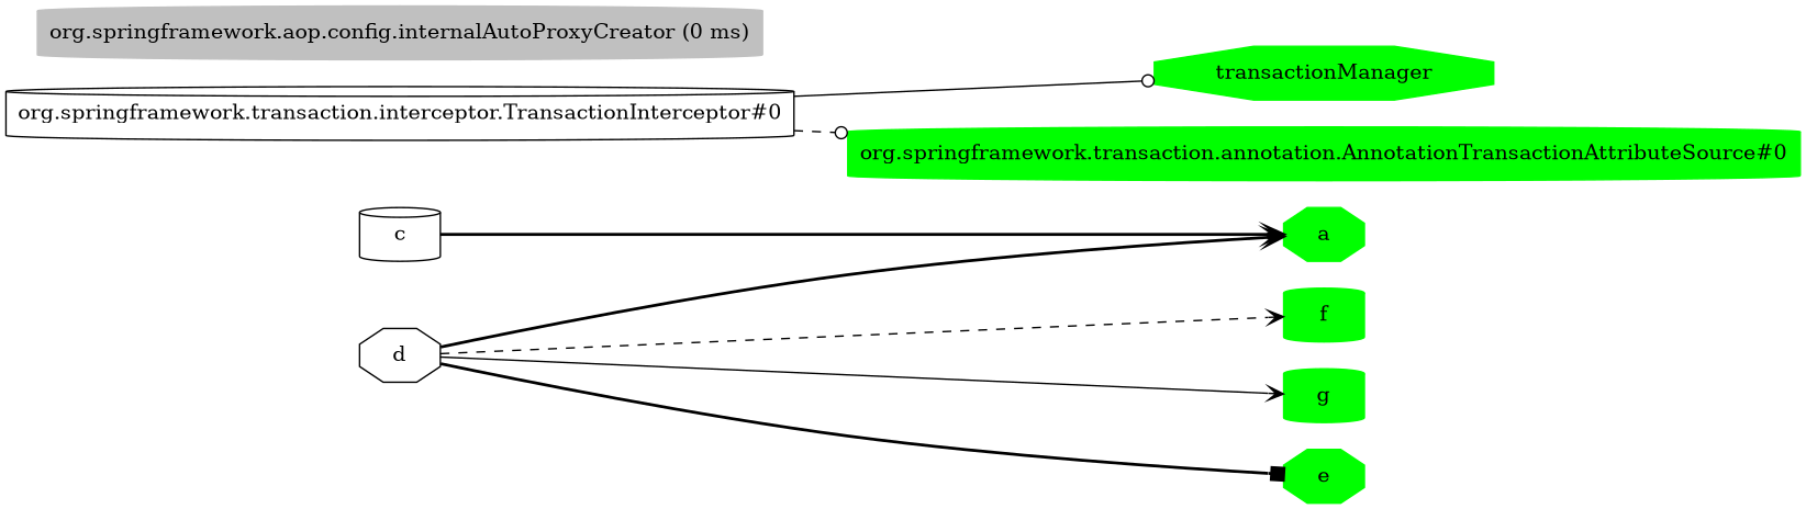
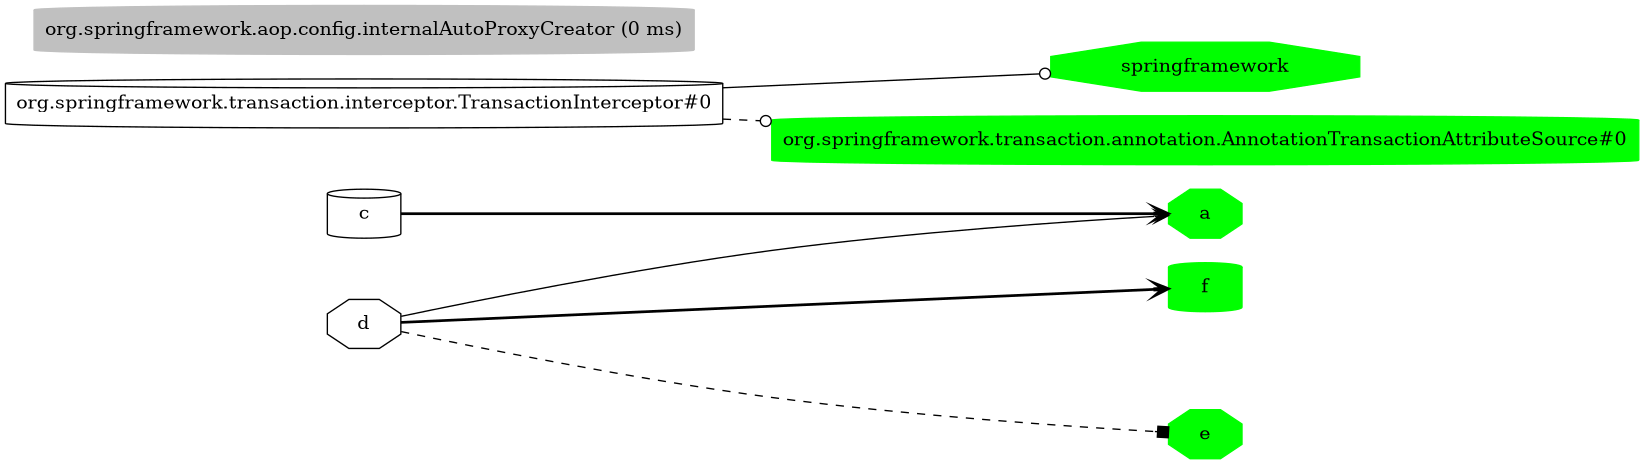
  digraph {
    rankdir=LR
    node [shape=cylinder color=green style=filled]
    edge [arrowhead=vee style=bold]
    n1 [label=d shape=octagon color="" style=""]
    n2 [label=a shape=octagon]
    n3 [label=f]
-   n4 [label=g]
    n5 [label=e shape=octagon]
    n6 [label=c color="" style=""]
    n7 [label="org.springframework.transaction.interceptor.TransactionInterceptor#0" color="" style=""]
-   n8 [label=transactionManager shape=octagon]
+   n8 [label=springframework shape=octagon]
    n9 [label="org.springframework.transaction.annotation.AnnotationTransactionAttributeSource#0"]
    n10 [color=grey label="org.springframework.aop.config.internalAutoProxyCreator (0 ms)"]
-   n1 -> n2
-   n1 -> n3 [style=dashed]
-   n1 -> n4 [style=solid]
-   n1 -> n5 [arrowhead=box]
+   n1 -> n2 [style=solid]
+   n1 -> n3
+   n1 -> n5 [arrowhead=box style=dashed]
    n6 -> n2
    n7 -> n8 [arrowhead=odot style=solid]
    n7 -> n9 [arrowhead=odot style=dashed]
  }
